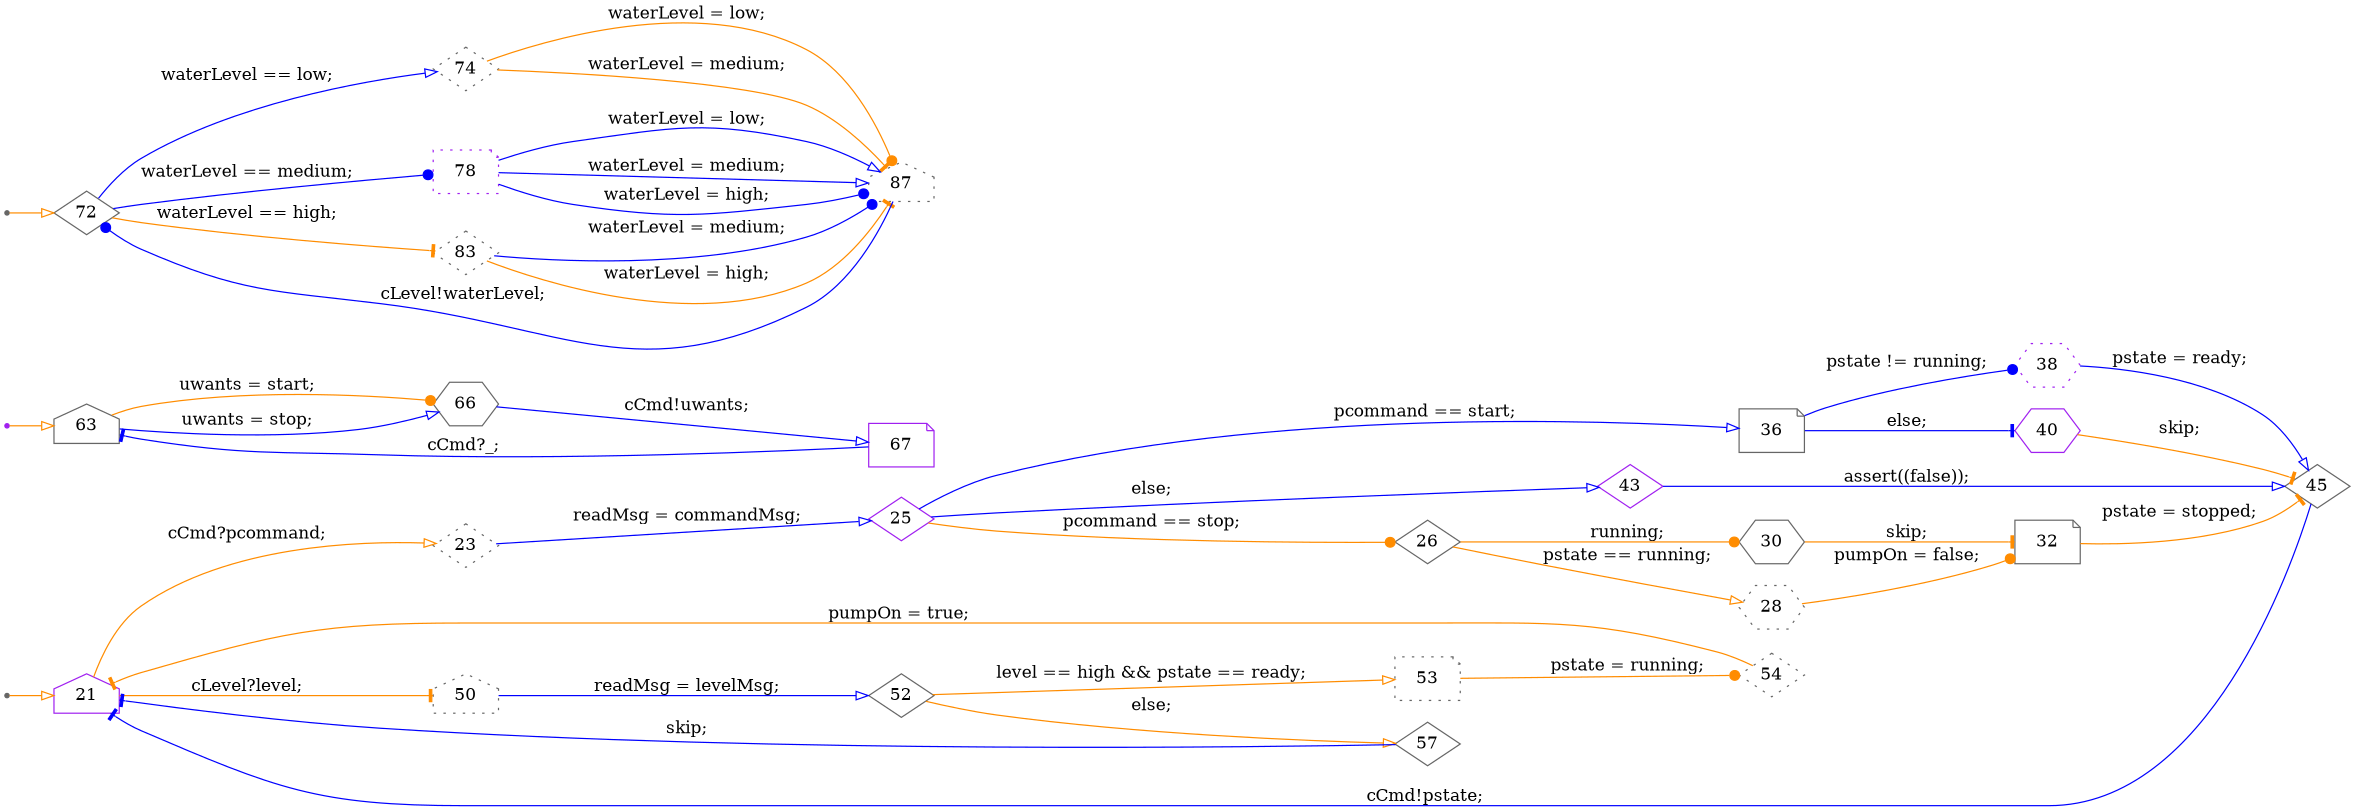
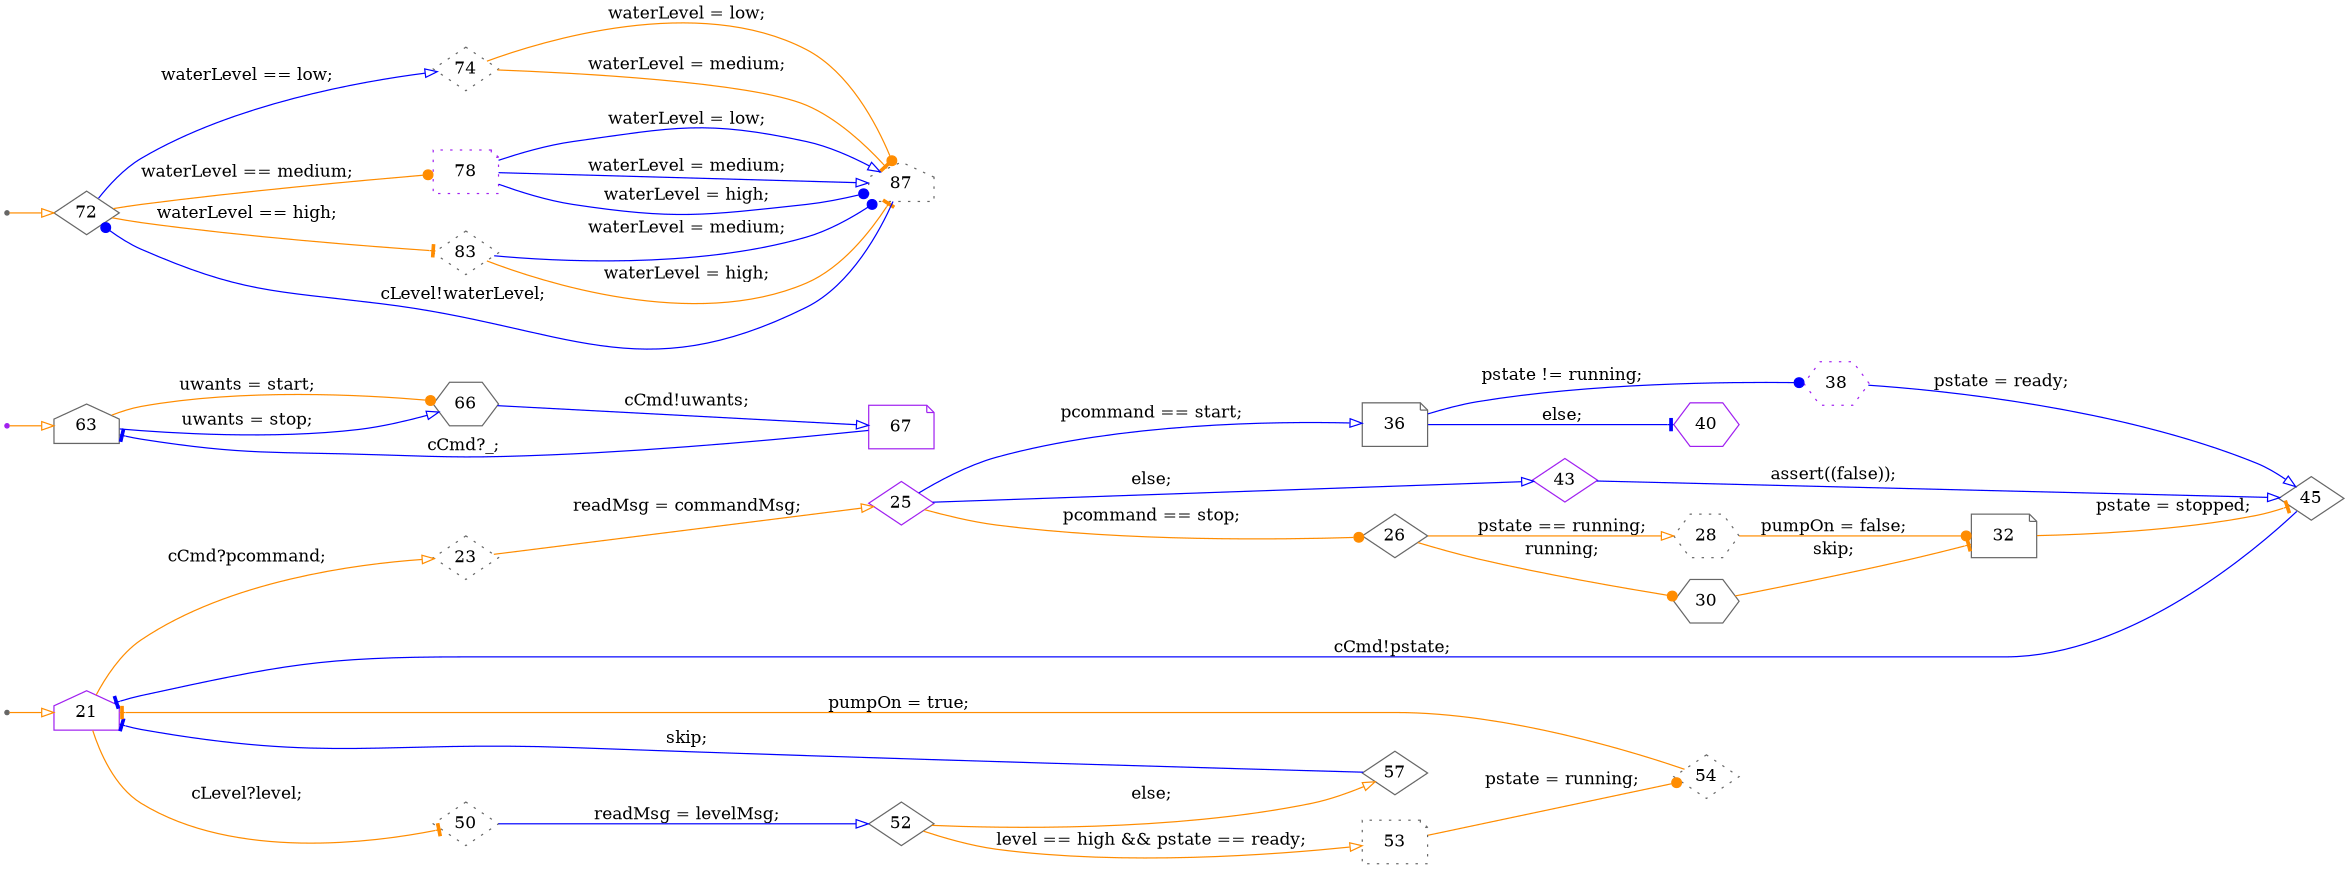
  digraph {
    rankdir=LR
    node [color=gray40 fixedsize=true shape=diamond]
    edge [arrowhead=onormal color=darkorange]
    n1 [color=purple label=21 shape=house]
    n2 [label=23 style=dotted]
-   n3 [label=50 shape=house style=dotted]
+   n3 [label=50 style=dotted]
    n4 [color=purple label=25]
    n5 [label=52]
    s94457514602608 [shape=point fixedsize=""]
    n7 [label=63 shape=house]
    n8 [label=66 shape=hexagon]
    n9 [color=purple label=67 shape=note]
    s94457514607904 [color=purple shape=point fixedsize=""]
    n11 [label=72]
    n12 [label=74 style=dotted]
    n13 [color=purple label=78 shape=note style=dotted]
    n14 [label=83 style=dotted]
    n15 [label=87 shape=house style=dotted]
    s94457514610096 [shape=point fixedsize=""]
    n17 [label=26]
    n18 [label=36 shape=note]
    n19 [color=purple label=43]
    n20 [label=28 shape=hexagon style=dotted]
    n21 [label=30 shape=hexagon]
    n22 [color=purple label=38 shape=hexagon style=dotted]
    n23 [color=purple label=40 shape=hexagon]
    n24 [label=45]
    n25 [label=32 shape=note]
    n26 [label=53 shape=note style=dotted]
    n27 [label=57]
    n28 [label=54 style=dotted]
    n1 -> n2 [label="cCmd?pcommand; "]
    n1 -> n3 [arrowhead=tee label="cLevel?level; "]
-   n2 -> n4 [color=blue label="readMsg = commandMsg; "]
+   n2 -> n4 [label="readMsg = commandMsg; "]
    n3 -> n5 [color=blue label="readMsg = levelMsg; "]
    n4 -> n17 [arrowhead=dot label="pcommand == stop; "]
    n4 -> n18 [color=blue label="pcommand == start; "]
    n4 -> n19 [color=blue label="else; "]
    n5 -> n26 [label="level == high && pstate == ready; "]
    n5 -> n27 [label="else; "]
    s94457514602608 -> n1
    n7 -> n8 [arrowhead=dot label="uwants = start; "]
    n7 -> n8 [color=blue label="uwants = stop; "]
    n8 -> n9 [color=blue label="cCmd!uwants; "]
    n9 -> n7 [arrowhead=tee color=blue label="cCmd?_; "]
    s94457514607904 -> n7
    n11 -> n12 [color=blue label="waterLevel == low; "]
-   n11 -> n13 [arrowhead=dot color=blue label="waterLevel == medium; "]
+   n11 -> n13 [arrowhead=dot label="waterLevel == medium; "]
    n11 -> n14 [arrowhead=tee label="waterLevel == high; "]
    n12 -> n15 [arrowhead=dot label="waterLevel = low; "]
    n12 -> n15 [arrowhead=tee label="waterLevel = medium; "]
    n13 -> n15 [color=blue label="waterLevel = low; "]
    n13 -> n15 [color=blue label="waterLevel = medium; "]
    n13 -> n15 [arrowhead=dot color=blue label="waterLevel = high; "]
    n14 -> n15 [arrowhead=dot color=blue label="waterLevel = medium; "]
    n14 -> n15 [arrowhead=tee label="waterLevel = high; "]
    n15 -> n11 [arrowhead=dot color=blue label="cLevel!waterLevel; "]
    s94457514610096 -> n11
    n17 -> n20 [label="pstate == running; "]
    n17 -> n21 [arrowhead=dot label="running; "]
    n18 -> n22 [arrowhead=dot color=blue label="pstate != running; "]
    n18 -> n23 [arrowhead=tee color=blue label="else; "]
    n19 -> n24 [color=blue label="assert((false)); "]
    n20 -> n25 [arrowhead=dot label="pumpOn = false; "]
    n21 -> n25 [arrowhead=tee label="skip; "]
    n22 -> n24 [color=blue label="pstate = ready; "]
-   n23 -> n24 [arrowhead=tee label="skip; "]
    n24 -> n1 [arrowhead=tee color=blue label="cCmd!pstate; "]
    n25 -> n24 [arrowhead=tee label="pstate = stopped; "]
    n26 -> n28 [arrowhead=dot label="pstate = running; "]
    n27 -> n1 [arrowhead=tee color=blue label="skip; "]
    n28 -> n1 [arrowhead=tee label="pumpOn = true; "]
  }
